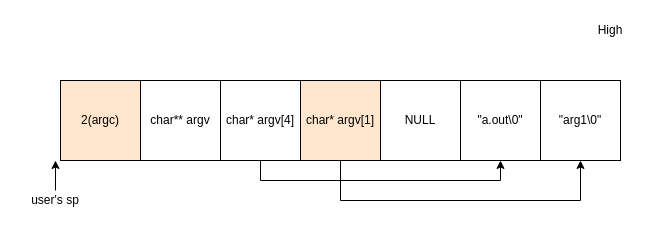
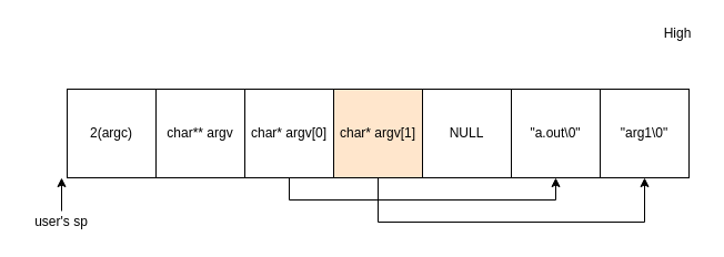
  <mxCell id="0" />
  <mxCell id="1" parent="0" />
- <mxCell id="2" value="2(argc)" style="whiteSpace=wrap;html=1;aspect=fixed;fillColor=#ffe6cc;" vertex="1" parent="1"><mxGeometry x="60" y="80" width="80" height="80" as="geometry" /></mxCell>
+ <mxCell id="2" value="2(argc)" style="whiteSpace=wrap;html=1;aspect=fixed;" vertex="1" parent="1"><mxGeometry x="60" y="80" width="80" height="80" as="geometry" /></mxCell>
  <mxCell id="3" value="char** argv" style="whiteSpace=wrap;html=1;aspect=fixed;" vertex="1" parent="1"><mxGeometry x="140" y="80" width="80" height="80" as="geometry" /></mxCell>
  <mxCell id="4" style="edgeStyle=orthogonalEdgeStyle;rounded=0;orthogonalLoop=1;jettySize=auto;html=1;exitX=0.5;exitY=1;exitDx=0;exitDy=0;entryX=0.5;entryY=1;entryDx=0;entryDy=0;" edge="1" parent="1" source="5" target="9"><mxGeometry relative="1" as="geometry" /></mxCell>
- <mxCell id="5" value="char* argv[4]" style="whiteSpace=wrap;html=1;aspect=fixed;" vertex="1" parent="1"><mxGeometry x="220" y="80" width="80" height="80" as="geometry" /></mxCell>
+ <mxCell id="5" value="char* argv[0]" style="whiteSpace=wrap;html=1;aspect=fixed;" vertex="1" parent="1"><mxGeometry x="220" y="80" width="80" height="80" as="geometry" /></mxCell>
  <mxCell id="6" style="edgeStyle=orthogonalEdgeStyle;rounded=0;orthogonalLoop=1;jettySize=auto;html=1;exitX=0.5;exitY=1;exitDx=0;exitDy=0;entryX=0.5;entryY=1;entryDx=0;entryDy=0;" edge="1" parent="1" source="7" target="10"><mxGeometry relative="1" as="geometry"><mxPoint x="580" y="170" as="targetPoint" /><Array as="points"><mxPoint x="340" y="200" /><mxPoint x="580" y="200" /></Array></mxGeometry></mxCell>
  <mxCell id="7" value="char* argv[1]" style="whiteSpace=wrap;html=1;aspect=fixed;fillColor=#ffe6cc;" vertex="1" parent="1"><mxGeometry x="300" y="80" width="80" height="80" as="geometry" /></mxCell>
  <mxCell id="8" value="NULL" style="whiteSpace=wrap;html=1;aspect=fixed;" vertex="1" parent="1"><mxGeometry x="380" y="80" width="80" height="80" as="geometry" /></mxCell>
  <mxCell id="9" value="&quot;a.out\0&quot;" style="whiteSpace=wrap;html=1;aspect=fixed;" vertex="1" parent="1"><mxGeometry x="460" y="80" width="80" height="80" as="geometry" /></mxCell>
  <mxCell id="10" value="&quot;arg1\0&quot;" style="whiteSpace=wrap;html=1;aspect=fixed;" vertex="1" parent="1"><mxGeometry x="540" y="80" width="80" height="80" as="geometry" /></mxCell>
  <mxCell id="11" value="High" style="text;html=1;strokeColor=none;fillColor=none;align=center;verticalAlign=middle;whiteSpace=wrap;rounded=0;" vertex="1" parent="1"><mxGeometry x="590" y="20" width="40" height="20" as="geometry" /></mxCell>
  <mxCell id="12" style="edgeStyle=orthogonalEdgeStyle;rounded=0;orthogonalLoop=1;jettySize=auto;html=1;exitX=0.5;exitY=0;exitDx=0;exitDy=0;" edge="1" parent="1" source="13"><mxGeometry relative="1" as="geometry"><mxPoint x="55" y="160" as="targetPoint" /></mxGeometry></mxCell>
  <mxCell id="13" value="user's sp" style="text;html=1;strokeColor=none;fillColor=none;align=center;verticalAlign=middle;whiteSpace=wrap;rounded=0;" vertex="1" parent="1"><mxGeometry x="20" y="190" width="70" height="20" as="geometry" /></mxCell>
